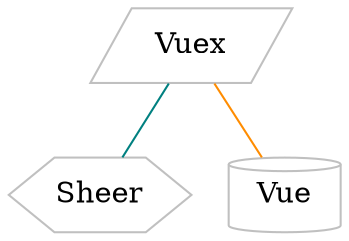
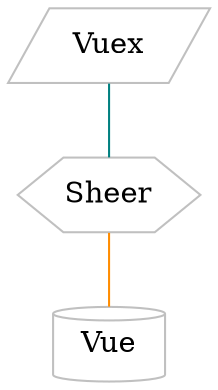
  graph {
    node [color=gray]
    Vuex [shape=parallelogram]
    Sheer [shape=hexagon]
    Vue [shape=cylinder]
    Vuex -- Sheer [color=teal]
-   Vuex -- Vue [color=darkorange]
+   Sheer -- Vue [color=darkorange]
  }
